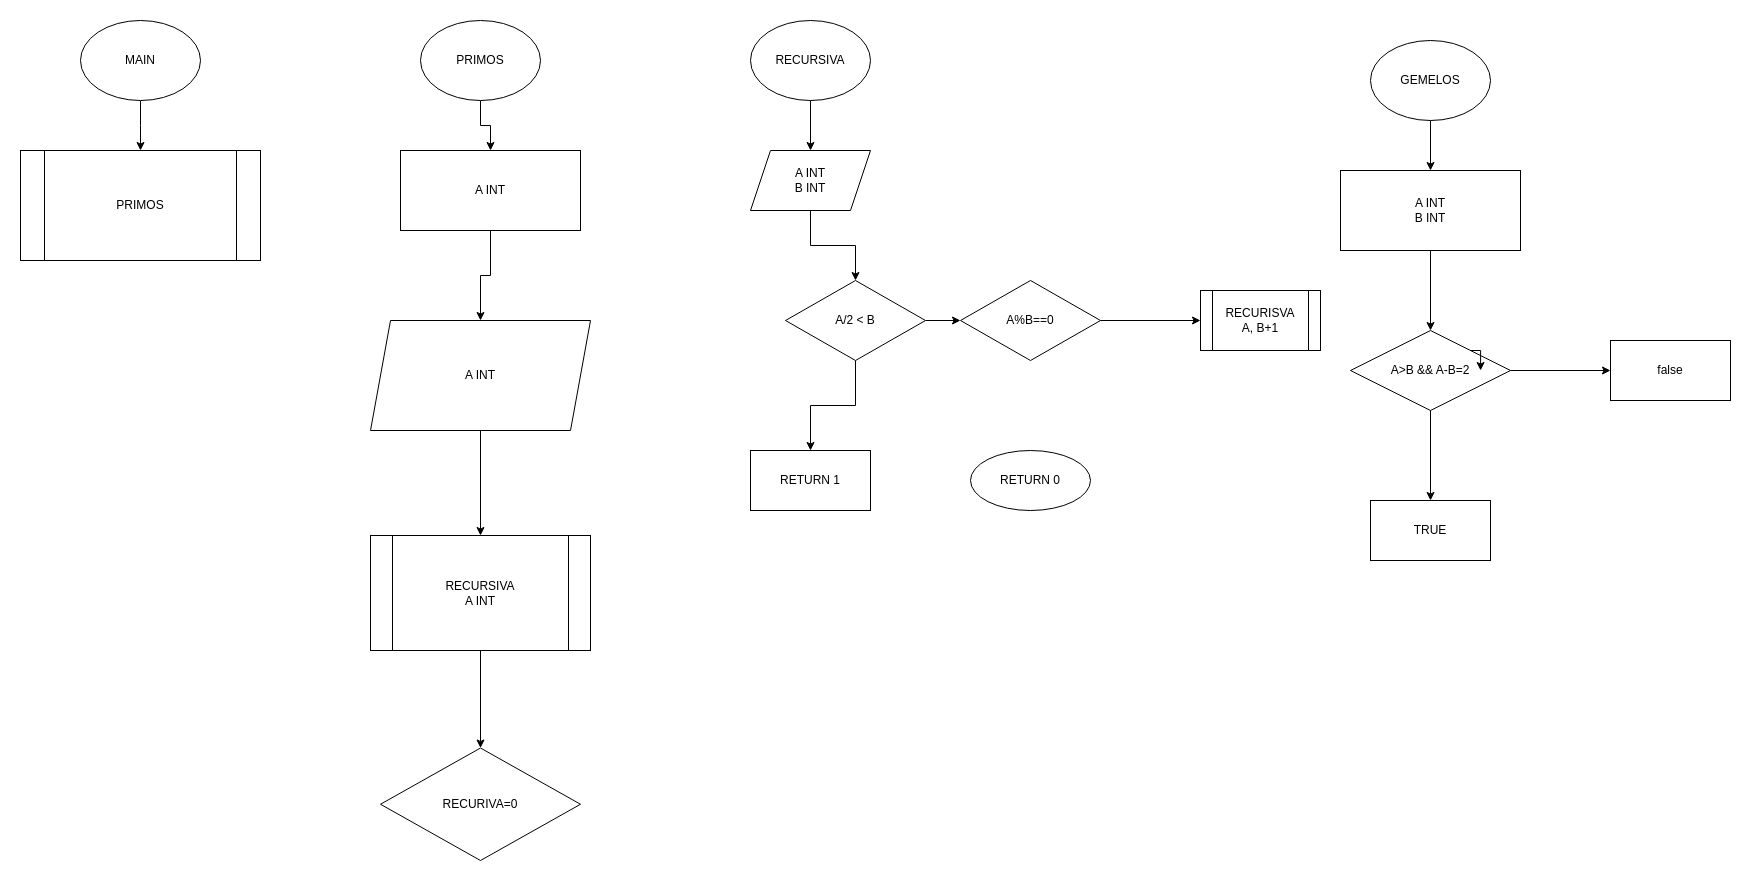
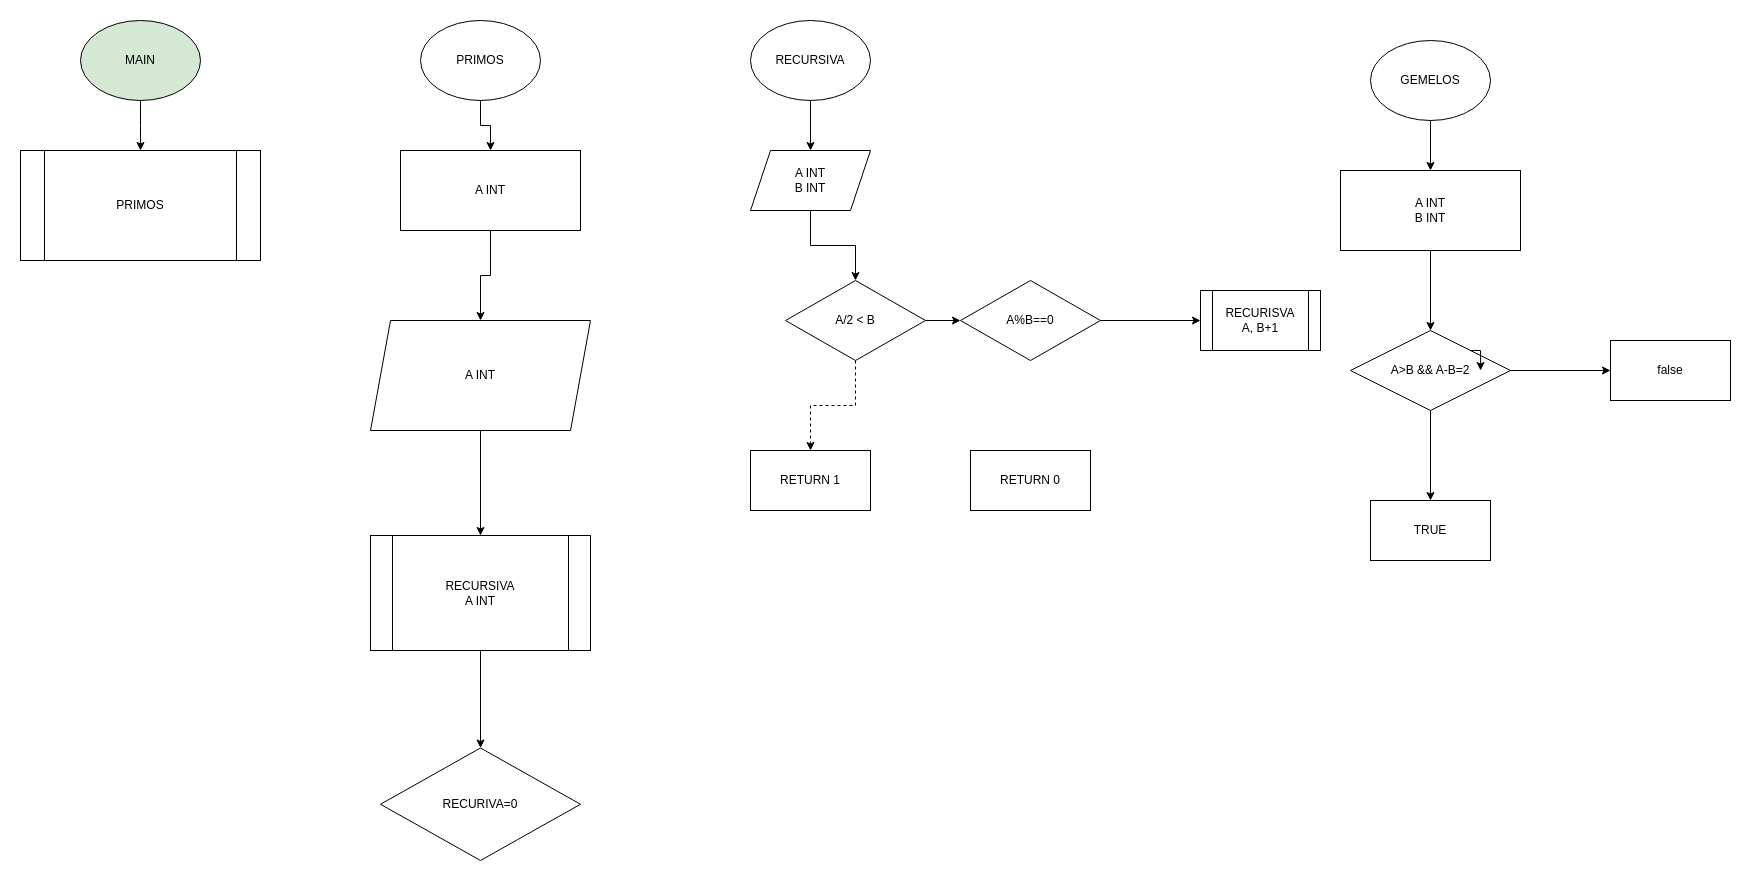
  <mxCell id="0" />
  <mxCell id="1" parent="0" />
  <mxCell id="2" value="" style="edgeStyle=orthogonalEdgeStyle;rounded=0;orthogonalLoop=1;jettySize=auto;html=1;" parent="1" source="3" edge="1"><mxGeometry relative="1" as="geometry"><mxPoint x="140" y="150" as="targetPoint" /></mxGeometry></mxCell>
- <mxCell id="3" value="MAIN" style="ellipse;whiteSpace=wrap;html=1;" parent="1" vertex="1"><mxGeometry x="80" y="20" width="120" height="80" as="geometry" /></mxCell>
+ <mxCell id="3" value="MAIN" style="ellipse;whiteSpace=wrap;html=1;fillColor=#d5e8d4;" parent="1" vertex="1"><mxGeometry x="80" y="20" width="120" height="80" as="geometry" /></mxCell>
  <mxCell id="4" value="PRIMOS" style="shape=process;whiteSpace=wrap;html=1;backgroundOutline=1;" parent="1" vertex="1"><mxGeometry x="20" y="150" width="240" height="110" as="geometry" /></mxCell>
  <mxCell id="5" value="" style="edgeStyle=orthogonalEdgeStyle;rounded=0;orthogonalLoop=1;jettySize=auto;html=1;" parent="1" source="6" target="8" edge="1"><mxGeometry relative="1" as="geometry" /></mxCell>
  <mxCell id="6" value="PRIMOS" style="ellipse;whiteSpace=wrap;html=1;" parent="1" vertex="1"><mxGeometry x="420" y="20" width="120" height="80" as="geometry" /></mxCell>
  <mxCell id="7" value="" style="edgeStyle=orthogonalEdgeStyle;rounded=0;orthogonalLoop=1;jettySize=auto;html=1;" parent="1" source="8" target="10" edge="1"><mxGeometry relative="1" as="geometry" /></mxCell>
  <mxCell id="8" value="A INT" style="whiteSpace=wrap;html=1;" parent="1" vertex="1"><mxGeometry x="400" y="150" width="180" height="80" as="geometry" /></mxCell>
  <mxCell id="9" value="" style="edgeStyle=orthogonalEdgeStyle;rounded=0;orthogonalLoop=1;jettySize=auto;html=1;" parent="1" source="10" target="12" edge="1"><mxGeometry relative="1" as="geometry" /></mxCell>
  <mxCell id="10" value="A INT" style="shape=parallelogram;perimeter=parallelogramPerimeter;whiteSpace=wrap;html=1;fixedSize=1;" parent="1" vertex="1"><mxGeometry x="370" y="320" width="220" height="110" as="geometry" /></mxCell>
  <mxCell id="11" value="" style="edgeStyle=orthogonalEdgeStyle;rounded=0;orthogonalLoop=1;jettySize=auto;html=1;" edge="1" parent="1" source="12" target="35"><mxGeometry relative="1" as="geometry" /></mxCell>
  <mxCell id="12" value="RECURSIVA&lt;br&gt;A INT" style="shape=process;whiteSpace=wrap;html=1;backgroundOutline=1;" parent="1" vertex="1"><mxGeometry x="370" y="535" width="220" height="115" as="geometry" /></mxCell>
  <mxCell id="13" value="" style="edgeStyle=orthogonalEdgeStyle;rounded=0;orthogonalLoop=1;jettySize=auto;html=1;" edge="1" parent="1" source="14" target="26"><mxGeometry relative="1" as="geometry" /></mxCell>
  <mxCell id="14" value="RECURSIVA" style="ellipse;whiteSpace=wrap;html=1;" parent="1" vertex="1"><mxGeometry x="750" y="20" width="120" height="80" as="geometry" /></mxCell>
  <mxCell id="15" value="" style="edgeStyle=orthogonalEdgeStyle;rounded=0;orthogonalLoop=1;jettySize=auto;html=1;" parent="1" source="16" target="18" edge="1"><mxGeometry relative="1" as="geometry" /></mxCell>
  <mxCell id="16" value="GEMELOS" style="ellipse;whiteSpace=wrap;html=1;" parent="1" vertex="1"><mxGeometry x="1370" y="40" width="120" height="80" as="geometry" /></mxCell>
  <mxCell id="17" value="" style="edgeStyle=orthogonalEdgeStyle;rounded=0;orthogonalLoop=1;jettySize=auto;html=1;" parent="1" source="18" target="21" edge="1"><mxGeometry relative="1" as="geometry" /></mxCell>
  <mxCell id="18" value="A INT&lt;br&gt;B INT" style="whiteSpace=wrap;html=1;" parent="1" vertex="1"><mxGeometry x="1340" y="170" width="180" height="80" as="geometry" /></mxCell>
  <mxCell id="19" value="" style="edgeStyle=orthogonalEdgeStyle;rounded=0;orthogonalLoop=1;jettySize=auto;html=1;" parent="1" source="21" target="22" edge="1"><mxGeometry relative="1" as="geometry" /></mxCell>
  <mxCell id="20" value="" style="edgeStyle=orthogonalEdgeStyle;rounded=0;orthogonalLoop=1;jettySize=auto;html=1;" parent="1" source="21" target="24" edge="1"><mxGeometry relative="1" as="geometry" /></mxCell>
  <mxCell id="21" value="A&amp;gt;B &amp;amp;&amp;amp; A-B=2" style="rhombus;whiteSpace=wrap;html=1;" parent="1" vertex="1"><mxGeometry x="1350" y="330" width="160" height="80" as="geometry" /></mxCell>
  <mxCell id="22" value="TRUE" style="whiteSpace=wrap;html=1;" parent="1" vertex="1"><mxGeometry x="1370" y="500" width="120" height="60" as="geometry" /></mxCell>
  <mxCell id="23" style="edgeStyle=orthogonalEdgeStyle;rounded=0;orthogonalLoop=1;jettySize=auto;html=1;exitX=1;exitY=0;exitDx=0;exitDy=0;entryX=0.813;entryY=0.5;entryDx=0;entryDy=0;entryPerimeter=0;" parent="1" source="21" target="21" edge="1"><mxGeometry relative="1" as="geometry" /></mxCell>
  <mxCell id="24" value="false" style="whiteSpace=wrap;html=1;" parent="1" vertex="1"><mxGeometry x="1610" y="340" width="120" height="60" as="geometry" /></mxCell>
  <mxCell id="25" value="" style="edgeStyle=orthogonalEdgeStyle;rounded=0;orthogonalLoop=1;jettySize=auto;html=1;" edge="1" parent="1" source="26" target="29"><mxGeometry relative="1" as="geometry" /></mxCell>
  <mxCell id="26" value="A INT&lt;br&gt;B INT" style="shape=parallelogram;perimeter=parallelogramPerimeter;whiteSpace=wrap;html=1;fixedSize=1;" vertex="1" parent="1"><mxGeometry x="750" y="150" width="120" height="60" as="geometry" /></mxCell>
- <mxCell id="27" value="" style="edgeStyle=orthogonalEdgeStyle;rounded=0;orthogonalLoop=1;jettySize=auto;html=1;" edge="1" parent="1" source="29" target="30"><mxGeometry relative="1" as="geometry" /></mxCell>
+ <mxCell id="27" value="" style="edgeStyle=orthogonalEdgeStyle;rounded=0;orthogonalLoop=1;jettySize=auto;html=1;dashed=1;" edge="1" parent="1" source="29" target="30"><mxGeometry relative="1" as="geometry" /></mxCell>
  <mxCell id="28" value="" style="edgeStyle=orthogonalEdgeStyle;rounded=0;orthogonalLoop=1;jettySize=auto;html=1;" edge="1" parent="1" source="29" target="32"><mxGeometry relative="1" as="geometry" /></mxCell>
  <mxCell id="29" value="A/2 &amp;lt; B" style="rhombus;whiteSpace=wrap;html=1;" vertex="1" parent="1"><mxGeometry x="785" y="280" width="140" height="80" as="geometry" /></mxCell>
  <mxCell id="30" value="RETURN 1" style="whiteSpace=wrap;html=1;" vertex="1" parent="1"><mxGeometry x="750" y="450" width="120" height="60" as="geometry" /></mxCell>
  <mxCell id="31" value="" style="edgeStyle=orthogonalEdgeStyle;rounded=0;orthogonalLoop=1;jettySize=auto;html=1;" edge="1" parent="1" source="32" target="34"><mxGeometry relative="1" as="geometry" /></mxCell>
  <mxCell id="32" value="A%B==0" style="rhombus;whiteSpace=wrap;html=1;" vertex="1" parent="1"><mxGeometry x="960" y="280" width="140" height="80" as="geometry" /></mxCell>
- <mxCell id="33" value="RETURN 0" style="ellipse;whiteSpace=wrap;html=1;" vertex="1" parent="1"><mxGeometry x="970" y="450" width="120" height="60" as="geometry" /></mxCell>
+ <mxCell id="33" value="RETURN 0" style="whiteSpace=wrap;html=1;" vertex="1" parent="1"><mxGeometry x="970" y="450" width="120" height="60" as="geometry" /></mxCell>
  <mxCell id="34" value="RECURISVA&lt;br&gt;A, B+1" style="shape=process;whiteSpace=wrap;html=1;backgroundOutline=1;" vertex="1" parent="1"><mxGeometry x="1200" y="290" width="120" height="60" as="geometry" /></mxCell>
  <mxCell id="35" value="RECURIVA=0" style="rhombus;whiteSpace=wrap;html=1;" vertex="1" parent="1"><mxGeometry x="380" y="747.5" width="200" height="112.5" as="geometry" /></mxCell>
